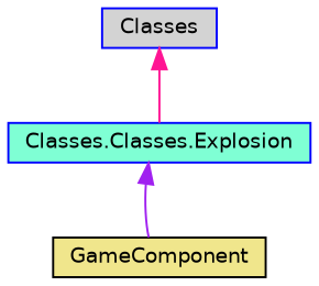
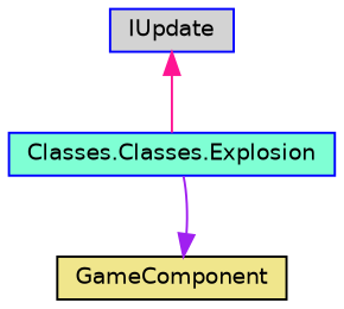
  digraph {
    node [color=blue fontname=Helvetica fontsize=10 shape=box style=filled]
    edge [dir=back fontname=Helvetica fontsize=10 labelfontname=Helvetica labelfontsize=10 style=solid]
    n1 [fillcolor=aquamarine fontcolor=black height=0.2 label="Classes.Classes.Explosion" width=0.4]
    n2 [color=black fillcolor=khaki height=0.2 label=GameComponent width=0.4]
-   n3 [fillcolor=lightgrey height=0.2 label=Classes width=0.4]
-   n1 -> n2 [color=purple]
+   n3 [fillcolor=lightgrey height=0.2 label=IUpdate width=0.4]
+   n2 -> n1 [color=purple]
    n3 -> n1 [color=deeppink]
  }
